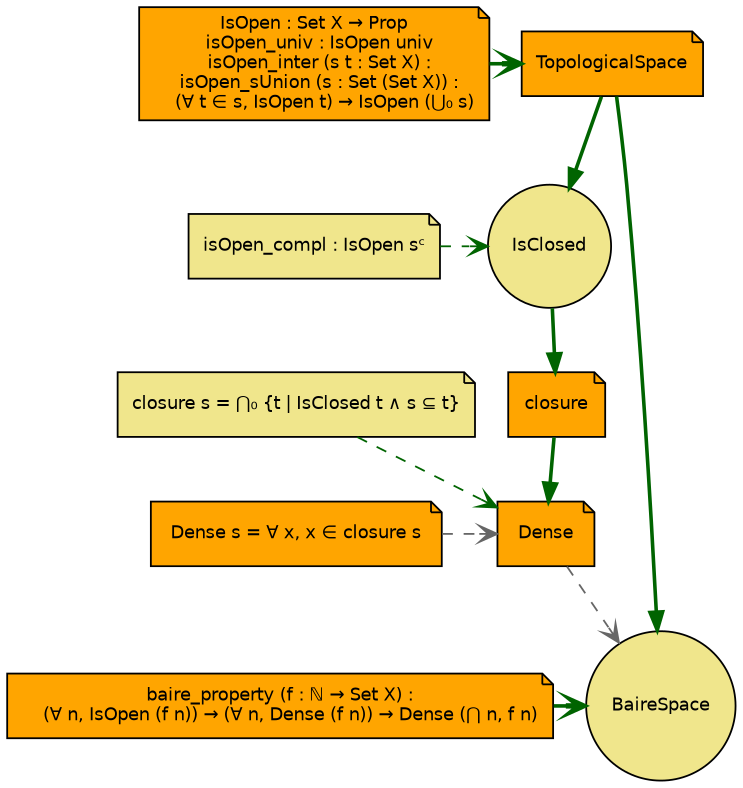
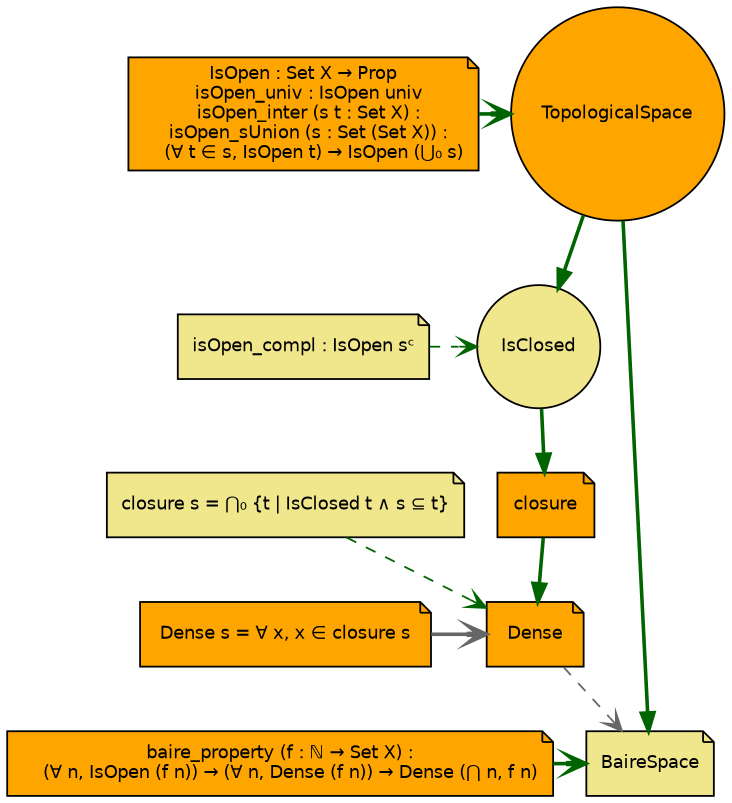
  digraph {
    fontname="DejaVu Sans"
    rankdir=TB
    node [fillcolor=orange fontname="DejaVu Sans" fontsize=10 shape=note style="rounded,filled"]
    edge [color=darkgreen fontname="DejaVu Sans" style=bold]
-   n1 [label=TopologicalSpace]
+   n1 [label=TopologicalSpace shape=circle]
    n2 [label="IsOpen : Set X → Prop\n  isOpen_univ : IsOpen univ\n  isOpen_inter (s t : Set X) :\n  isOpen_sUnion (s : Set (Set X)) :\n    (∀ t ∈ s, IsOpen t) → IsOpen (⋃₀ s)"]
    n3 [fillcolor=khaki label=IsClosed shape=circle]
    n4 [fillcolor=khaki label="isOpen_compl : IsOpen sᶜ"]
    n5 [label=closure]
    n6 [fillcolor=khaki label="closure s = ⋂₀ {t | IsClosed t ∧ s ⊆ t}"]
    n7 [label=Dense]
    n8 [label=" Dense s = ∀ x, x ∈ closure s "]
-   n9 [fillcolor=khaki label=BaireSpace shape=circle]
+   n9 [fillcolor=khaki label=BaireSpace]
    n10 [label="baire_property (f : ℕ → Set X) :\n    (∀ n, IsOpen (f n)) → (∀ n, Dense (f n)) → Dense (⋂ n, f n)"]
    subgraph sub_1 {
      rank=same
      n1
      n2
    }
    subgraph sub_2 {
      rank=same
      n3
      n4
    }
    subgraph sub_3 {
      rank=same
      n5
      n6
    }
    subgraph sub_4 {
      rank=same
      n7
      n8
    }
    subgraph sub_5 {
      rank=same
      n9
      n10
    }
    n1 -> n3
    n1 -> n9
    n2 -> n1 [arrowhead=open]
    n2 -> n4 [style=invis color=""]
    n3 -> n5
    n4 -> n3 [arrowhead=open style=dashed]
    n4 -> n6 [style=invis color=""]
    n5 -> n7
    n6 -> n7 [arrowhead=open style=dashed]
    n6 -> n8 [style=invis color=""]
    n7 -> n9 [arrowhead=open color=gray40 style=dashed]
-   n8 -> n7 [arrowhead=open color=gray40 style=dashed]
+   n8 -> n7 [arrowhead=open color=gray40]
    n8 -> n10 [style=invis color=""]
    n10 -> n9 [arrowhead=open]
  }
